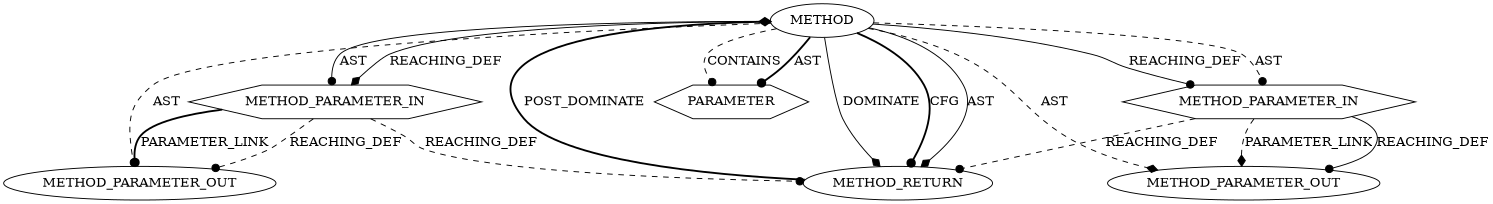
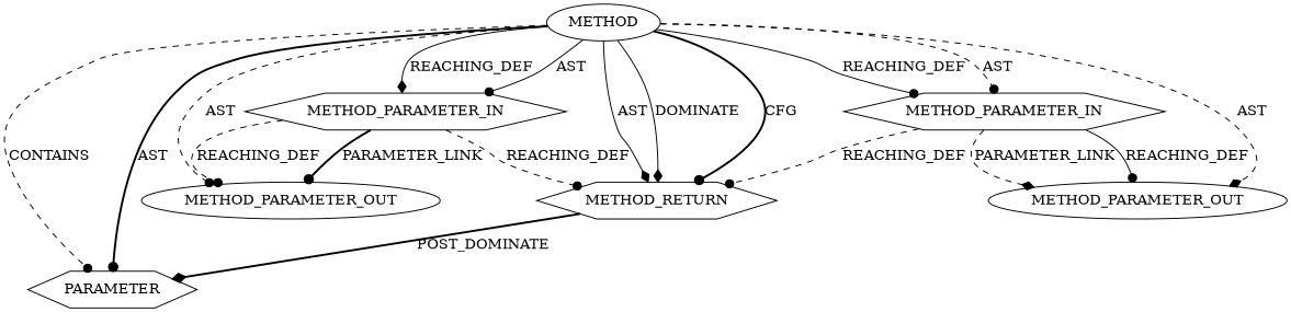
  digraph {
    node [CODE=p2 EVALUATION_STRATEGY=BY_VALUE IS_VARIADIC=false ORDER=2 TYPE_FULL_NAME=ANY shape=ellipse]
    edge [arrowhead=dot style=dashed]
    n1 [INDEX=2 NAME=p2 label=METHOD_PARAMETER_OUT]
    n2 [ARGUMENT_INDEX=1 CODE="<empty>" ORDER=1 label=PARAMETER shape=hexagon EVALUATION_STRATEGY="" IS_VARIADIC=""]
    n3 [CODE=p1 INDEX=1 NAME=p1 ORDER=1 label=METHOD_PARAMETER_OUT]
    n4 [CODE=p1 INDEX=1 NAME=p1 ORDER=1 label=METHOD_PARAMETER_IN shape=hexagon]
-   n5 [CODE=RET label=METHOD_RETURN IS_VARIADIC=""]
+   n5 [CODE=RET label=METHOD_RETURN shape=hexagon IS_VARIADIC=""]
    n6 [AST_PARENT_FULL_NAME="<global>" AST_PARENT_TYPE=NAMESPACE_BLOCK CODE="<empty>" FILENAME="<empty>" FULL_NAME="<operator>.subtraction" IS_EXTERNAL=true NAME="<operator>.subtraction" ORDER=0 label=METHOD EVALUATION_STRATEGY="" IS_VARIADIC="" TYPE_FULL_NAME=""]
    n7 [INDEX=2 NAME=p2 label=METHOD_PARAMETER_IN shape=hexagon]
    n4 -> n3 [label=PARAMETER_LINK style=bold]
    n4 -> n3 [VARIABLE=p1 label=REACHING_DEF]
    n4 -> n5 [VARIABLE=p1 label=REACHING_DEF]
-   n5 -> n6 [arrowhead=diamond label=POST_DOMINATE style=bold]
+   n5 -> n2 [arrowhead=diamond label=POST_DOMINATE style=bold]
    n6 -> n1 [arrowhead=diamond label=AST]
    n6 -> n2 [label=CONTAINS]
    n6 -> n2 [label=AST style=bold]
    n6 -> n3 [label=AST]
    n6 -> n4 [arrowhead=diamond label=REACHING_DEF style=solid]
    n6 -> n4 [label=AST style=solid]
    n6 -> n5 [label=CFG style=bold]
    n6 -> n5 [arrowhead=diamond label=AST style=solid]
    n6 -> n5 [arrowhead=diamond label=DOMINATE style=solid]
    n6 -> n7 [label=REACHING_DEF style=solid]
    n6 -> n7 [label=AST]
    n7 -> n1 [arrowhead=diamond label=PARAMETER_LINK]
    n7 -> n1 [VARIABLE=p2 label=REACHING_DEF style=solid]
    n7 -> n5 [VARIABLE=p2 label=REACHING_DEF]
  }
